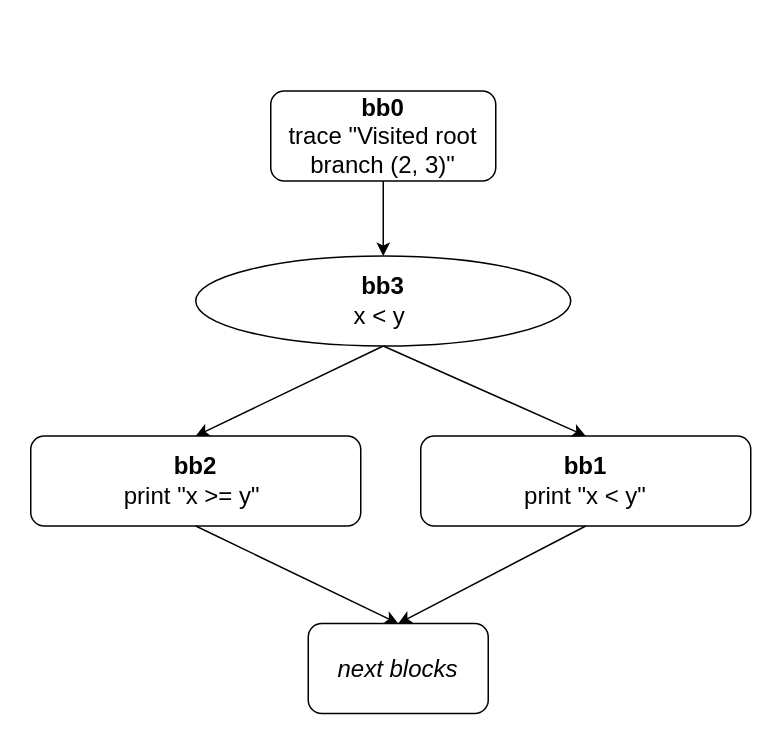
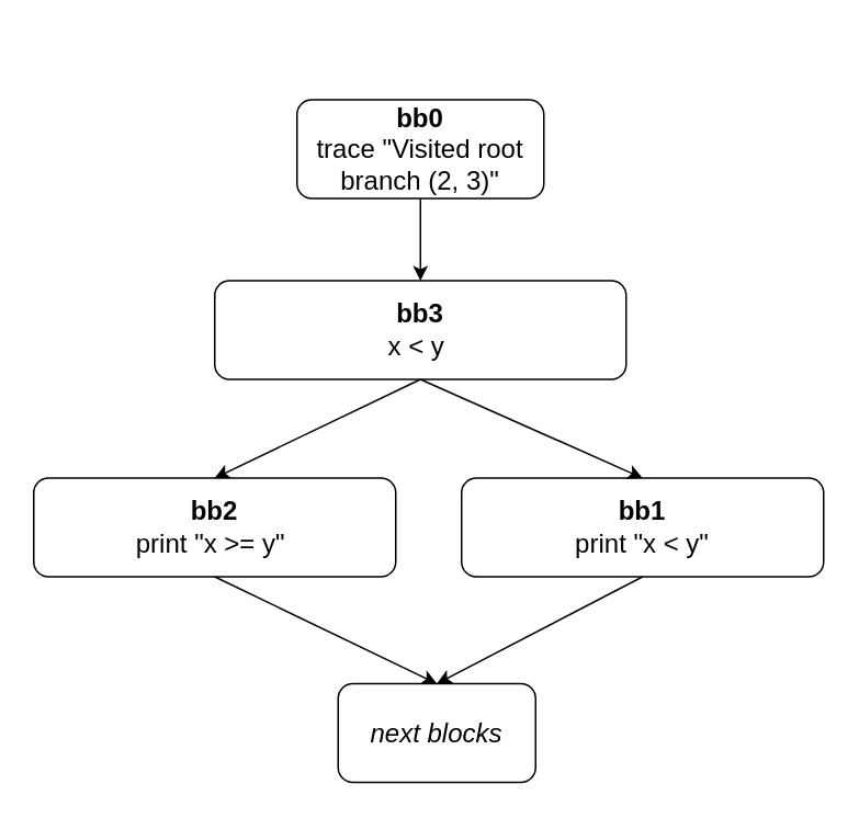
  <mxCell id="0" />
  <mxCell id="1" parent="0" />
  <mxCell id="2" value="&lt;font size=&quot;3&quot;&gt;&lt;b&gt;bb0&lt;/b&gt;&lt;br&gt;trace &quot;Visited root branch (2, 3)&quot;&lt;br&gt;&lt;/font&gt;" style="rounded=1;whiteSpace=wrap;html=1;" parent="1" vertex="1"><mxGeometry x="180" y="60" width="150" height="60" as="geometry" /></mxCell>
  <mxCell id="3" value="" style="endArrow=classic;html=1;rounded=0;fontSize=18;exitX=0.5;exitY=1;exitDx=0;exitDy=0;entryX=0.5;entryY=0;entryDx=0;entryDy=0;" parent="1" source="2" target="6" edge="1"><mxGeometry width="50" height="50" relative="1" as="geometry"><mxPoint x="280" y="320" as="sourcePoint" /><mxPoint x="275" y="200" as="targetPoint" /></mxGeometry></mxCell>
  <mxCell id="4" value="&lt;font size=&quot;3&quot;&gt;&lt;i&gt;next blocks&lt;/i&gt;&lt;br&gt;&lt;/font&gt;" style="rounded=1;whiteSpace=wrap;html=1;" parent="1" vertex="1"><mxGeometry x="205" y="415" width="120" height="60" as="geometry" /></mxCell>
  <mxCell id="5" value="" style="endArrow=classic;html=1;rounded=0;fontSize=18;exitX=0.5;exitY=1;exitDx=0;exitDy=0;entryX=0.5;entryY=0;entryDx=0;entryDy=0;" parent="1" source="6" target="7" edge="1"><mxGeometry width="50" height="50" relative="1" as="geometry"><mxPoint x="275" y="260" as="sourcePoint" /><mxPoint x="275" y="330" as="targetPoint" /></mxGeometry></mxCell>
- <mxCell id="6" value="&lt;font size=&quot;3&quot;&gt;&lt;b&gt;bb3&lt;/b&gt;&lt;br&gt;x &amp;lt; y&amp;nbsp;&lt;br&gt;&lt;/font&gt;" style="ellipse;whiteSpace=wrap;html=1;" parent="1" vertex="1"><mxGeometry x="130" y="170" width="250" height="60" as="geometry" /></mxCell>
+ <mxCell id="6" value="&lt;font size=&quot;3&quot;&gt;&lt;b&gt;bb3&lt;/b&gt;&lt;br&gt;x &amp;lt; y&amp;nbsp;&lt;br&gt;&lt;/font&gt;" style="rounded=1;whiteSpace=wrap;html=1;" parent="1" vertex="1"><mxGeometry x="130" y="170" width="250" height="60" as="geometry" /></mxCell>
  <mxCell id="7" value="&lt;font size=&quot;3&quot;&gt;&lt;b&gt;bb2&lt;/b&gt;&lt;br&gt;print &quot;x &amp;gt;= y&quot;&amp;nbsp;&lt;br&gt;&lt;/font&gt;" style="rounded=1;whiteSpace=wrap;html=1;" parent="1" vertex="1"><mxGeometry x="20" y="290" width="220" height="60" as="geometry" /></mxCell>
  <mxCell id="8" value="" style="endArrow=classic;html=1;rounded=0;fontSize=18;exitX=0.5;exitY=1;exitDx=0;exitDy=0;entryX=0.5;entryY=0;entryDx=0;entryDy=0;" parent="1" source="7" target="4" edge="1"><mxGeometry width="50" height="50" relative="1" as="geometry"><mxPoint x="70" y="560" as="sourcePoint" /><mxPoint x="255" y="405" as="targetPoint" /></mxGeometry></mxCell>
  <mxCell id="9" value="" style="rounded=0;whiteSpace=wrap;html=1;fontSize=18;fillColor=none;strokeColor=none;" parent="1" vertex="1"><mxGeometry x="340" y="20" width="120" height="10" as="geometry" /></mxCell>
  <mxCell id="10" value="&lt;font size=&quot;3&quot;&gt;&lt;b&gt;bb1&lt;/b&gt;&lt;br&gt;print &quot;x &amp;lt; y&quot;&lt;br&gt;&lt;/font&gt;" style="rounded=1;whiteSpace=wrap;html=1;" parent="1" vertex="1"><mxGeometry x="280" y="290" width="220" height="60" as="geometry" /></mxCell>
  <mxCell id="11" value="" style="endArrow=classic;html=1;rounded=0;fontSize=18;exitX=0.5;exitY=1;exitDx=0;exitDy=0;entryX=0.5;entryY=0;entryDx=0;entryDy=0;" parent="1" source="6" target="10" edge="1"><mxGeometry width="50" height="50" relative="1" as="geometry"><mxPoint x="580" y="320" as="sourcePoint" /><mxPoint x="630" y="270" as="targetPoint" /></mxGeometry></mxCell>
  <mxCell id="12" value="" style="endArrow=classic;html=1;rounded=0;fontSize=18;exitX=0.5;exitY=1;exitDx=0;exitDy=0;entryX=0.5;entryY=0;entryDx=0;entryDy=0;" parent="1" source="10" target="4" edge="1"><mxGeometry width="50" height="50" relative="1" as="geometry"><mxPoint x="350" y="530" as="sourcePoint" /><mxPoint x="400" y="480" as="targetPoint" /></mxGeometry></mxCell>
  <mxCell id="13" value="" style="rounded=0;whiteSpace=wrap;html=1;fillColor=none;strokeColor=none;" vertex="1" parent="1"><mxGeometry x="195" y="40" width="120" height="10" as="geometry" /></mxCell>
